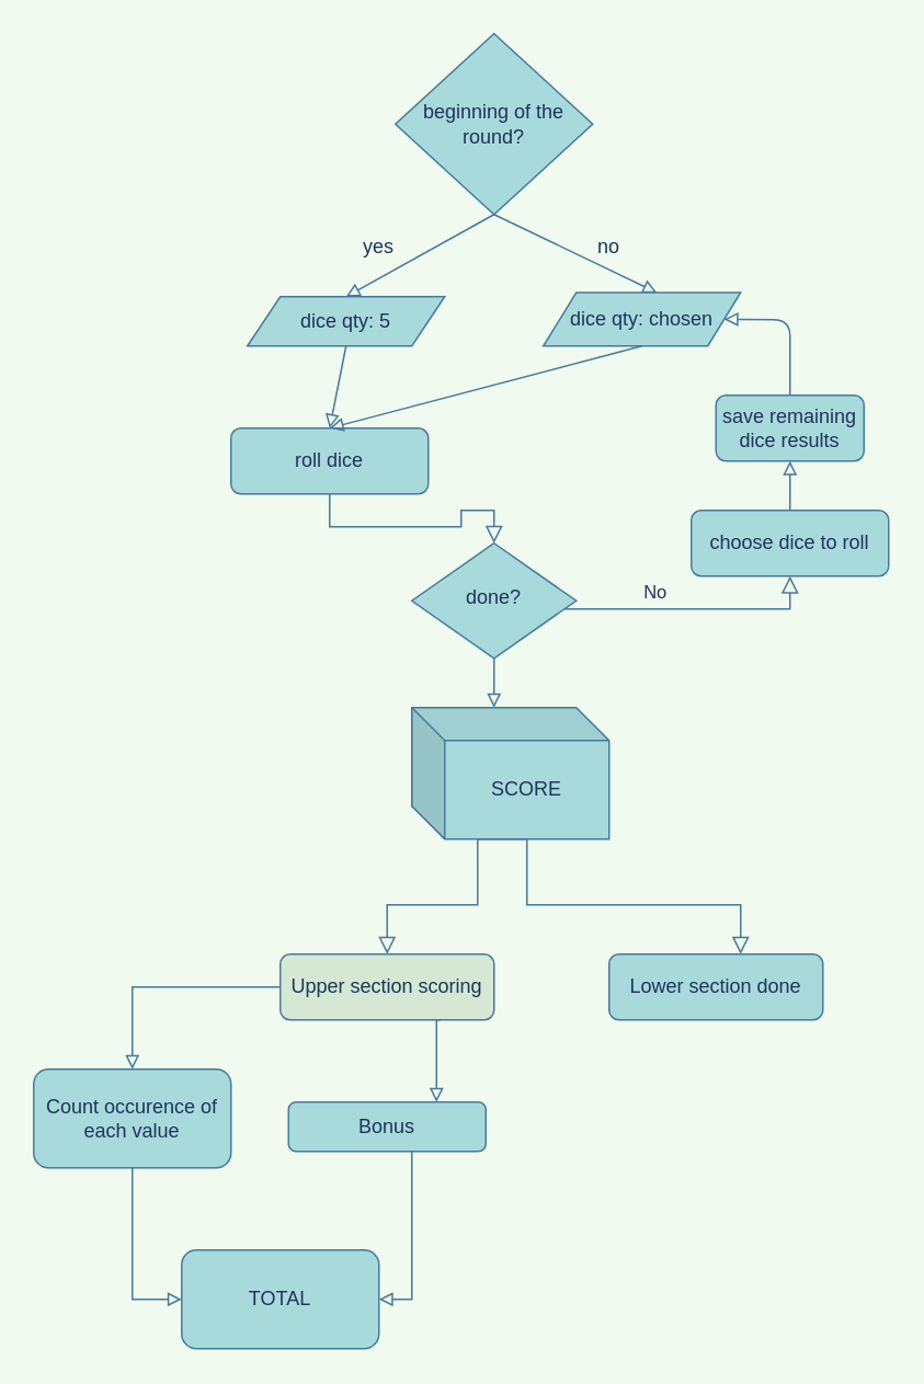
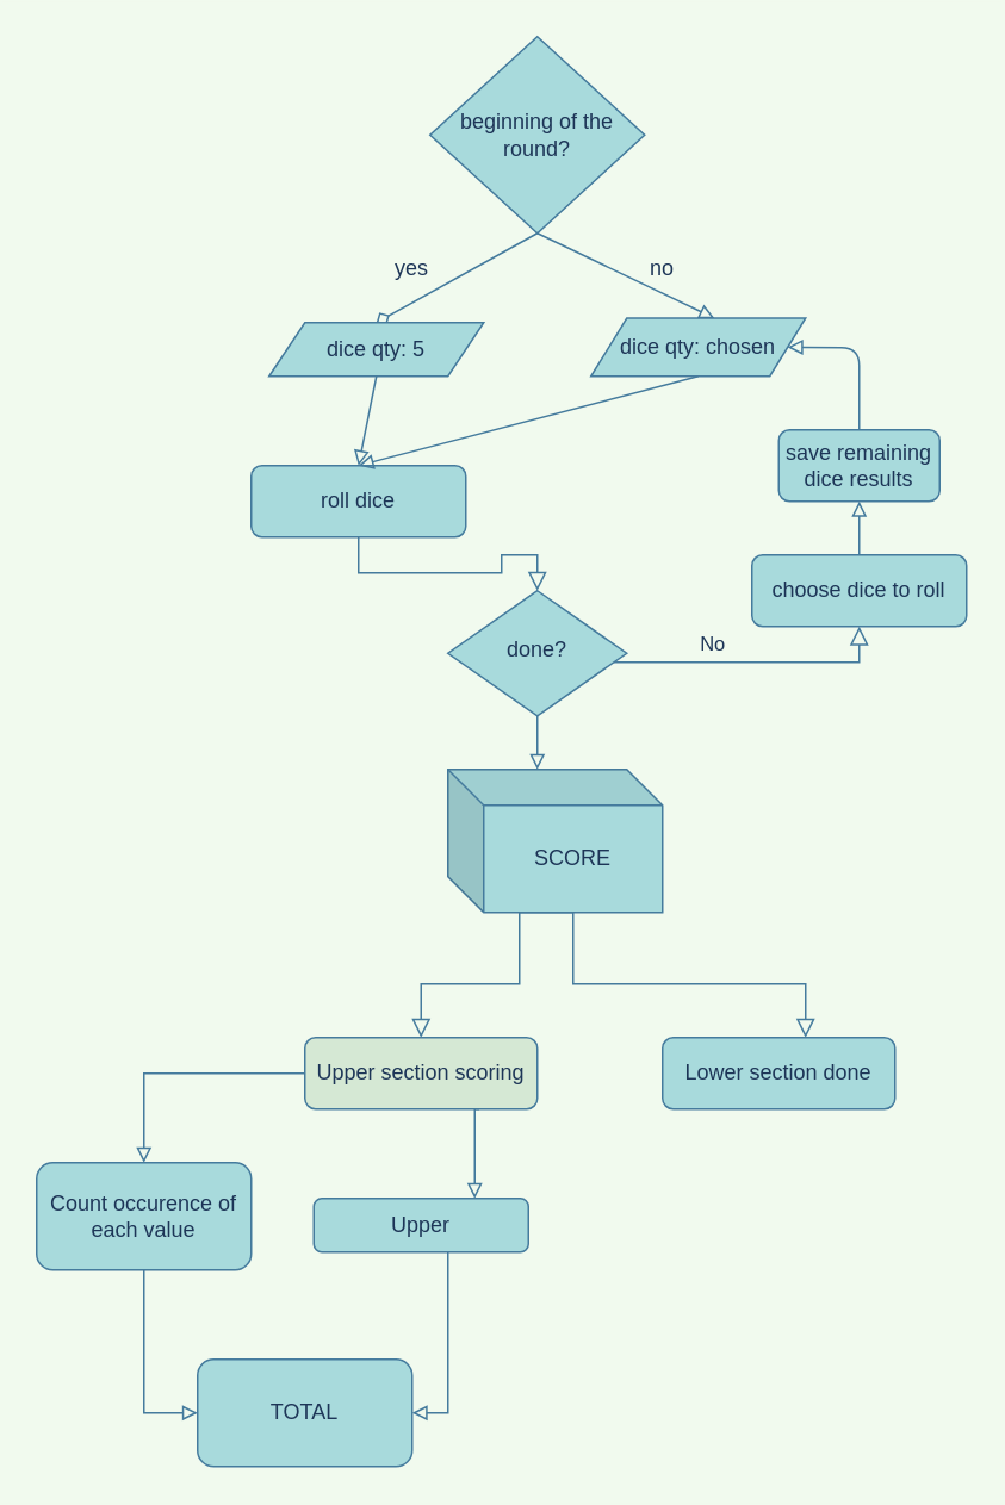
  <mxCell id="0" />
  <mxCell id="1" parent="0" />
  <mxCell id="2" value="" style="rounded=0;html=1;jettySize=auto;orthogonalLoop=1;fontSize=11;endArrow=block;endFill=0;endSize=8;strokeWidth=1;shadow=0;labelBackgroundColor=none;edgeStyle=orthogonalEdgeStyle;strokeColor=#457B9D;fontColor=#1D3557;" parent="1" source="3" target="5" edge="1"><mxGeometry relative="1" as="geometry" /></mxCell>
  <mxCell id="3" value="roll dice" style="rounded=1;whiteSpace=wrap;html=1;fontSize=12;glass=0;strokeWidth=1;shadow=0;fillColor=#A8DADC;strokeColor=#457B9D;fontColor=#1D3557;" parent="1" vertex="1"><mxGeometry x="140" y="260" width="120" height="40" as="geometry" /></mxCell>
  <mxCell id="4" value="No" style="edgeStyle=orthogonalEdgeStyle;rounded=0;html=1;jettySize=auto;orthogonalLoop=1;fontSize=11;endArrow=block;endFill=0;endSize=8;strokeWidth=1;shadow=0;labelBackgroundColor=none;entryX=0.5;entryY=1;entryDx=0;entryDy=0;strokeColor=#457B9D;fontColor=#1D3557;" parent="1" source="5" target="6" edge="1"><mxGeometry x="-0.298" y="10" relative="1" as="geometry"><mxPoint as="offset" /><mxPoint x="370" y="260" as="targetPoint" /><Array as="points"><mxPoint x="480" y="370" /></Array></mxGeometry></mxCell>
  <mxCell id="5" value="done?" style="rhombus;whiteSpace=wrap;html=1;shadow=0;fontFamily=Helvetica;fontSize=12;align=center;strokeWidth=1;spacing=6;spacingTop=-4;fillColor=#A8DADC;strokeColor=#457B9D;fontColor=#1D3557;" parent="1" vertex="1"><mxGeometry x="250" y="330" width="100" height="70" as="geometry" /></mxCell>
  <mxCell id="6" value="choose dice to roll" style="rounded=1;whiteSpace=wrap;html=1;fontSize=12;glass=0;strokeWidth=1;shadow=0;fillColor=#A8DADC;strokeColor=#457B9D;fontColor=#1D3557;" parent="1" vertex="1"><mxGeometry x="420" y="310" width="120" height="40" as="geometry" /></mxCell>
  <mxCell id="7" value="" style="rounded=0;html=1;jettySize=auto;orthogonalLoop=1;fontSize=11;endArrow=block;endFill=0;endSize=8;strokeWidth=1;shadow=0;labelBackgroundColor=none;edgeStyle=orthogonalEdgeStyle;exitX=0;exitY=0;exitDx=70;exitDy=80;exitPerimeter=0;strokeColor=#457B9D;fontColor=#1D3557;entryX=0.5;entryY=0;entryDx=0;entryDy=0;" parent="1" source="23" target="10" edge="1"><mxGeometry x="0.333" y="20" relative="1" as="geometry"><mxPoint as="offset" /><mxPoint x="185" y="510" as="sourcePoint" /><Array as="points"><mxPoint x="290" y="510" /><mxPoint x="290" y="550" /><mxPoint x="235" y="550" /></Array></mxGeometry></mxCell>
  <mxCell id="8" value="" style="edgeStyle=orthogonalEdgeStyle;rounded=0;orthogonalLoop=1;jettySize=auto;html=1;endArrow=block;endFill=0;strokeColor=#457B9D;fontColor=#1D3557;labelBackgroundColor=#F1FAEE;" edge="1" parent="1" source="10" target="28"><mxGeometry relative="1" as="geometry" /></mxCell>
  <mxCell id="9" value="" style="edgeStyle=orthogonalEdgeStyle;rounded=0;orthogonalLoop=1;jettySize=auto;html=1;endArrow=block;endFill=0;strokeColor=#457B9D;fontColor=#1D3557;labelBackgroundColor=#F1FAEE;exitX=0.75;exitY=1;exitDx=0;exitDy=0;entryX=0.75;entryY=0;entryDx=0;entryDy=0;" edge="1" parent="1" source="10" target="30"><mxGeometry relative="1" as="geometry"><Array as="points"><mxPoint x="265" y="620" /></Array></mxGeometry></mxCell>
  <mxCell id="10" value="Upper section scoring" style="rounded=1;whiteSpace=wrap;html=1;fontSize=12;glass=0;strokeWidth=1;shadow=0;fillColor=#d5e8d4;strokeColor=#457B9D;fontColor=#1D3557;" parent="1" vertex="1"><mxGeometry x="170" y="580" width="130" height="40" as="geometry" /></mxCell>
  <mxCell id="11" value="" style="endArrow=block;html=1;exitX=0.5;exitY=0;exitDx=0;exitDy=0;strokeColor=#457B9D;fontColor=#1D3557;endFill=0;labelBackgroundColor=#F1FAEE;" edge="1" parent="1" source="6" target="12"><mxGeometry width="50" height="50" relative="1" as="geometry"><mxPoint x="470" y="480" as="sourcePoint" /><mxPoint x="570" y="370" as="targetPoint" /><Array as="points" /></mxGeometry></mxCell>
  <mxCell id="12" value="save remaining dice results" style="rounded=1;whiteSpace=wrap;html=1;fillColor=#A8DADC;strokeColor=#457B9D;fontColor=#1D3557;" vertex="1" parent="1"><mxGeometry x="435" y="240" width="90" height="40" as="geometry" /></mxCell>
  <mxCell id="13" value="beginning of the round?" style="rhombus;whiteSpace=wrap;html=1;fillColor=#A8DADC;strokeColor=#457B9D;fontColor=#1D3557;" vertex="1" parent="1"><mxGeometry x="240" y="20" width="120" height="110" as="geometry" /></mxCell>
- <mxCell id="14" value="" style="endArrow=block;html=1;exitX=0.5;exitY=1;exitDx=0;exitDy=0;entryX=0.5;entryY=0;entryDx=0;entryDy=0;strokeColor=#457B9D;fontColor=#1D3557;endFill=0;labelBackgroundColor=#F1FAEE;" edge="1" parent="1" source="13" target="16"><mxGeometry width="50" height="50" relative="1" as="geometry"><mxPoint x="470" y="120" as="sourcePoint" /><mxPoint x="300" y="120" as="targetPoint" /></mxGeometry></mxCell>
+ <mxCell id="14" value="" style="endArrow=diamond;html=1;exitX=0.5;exitY=1;exitDx=0;exitDy=0;entryX=0.5;entryY=0;entryDx=0;entryDy=0;strokeColor=#457B9D;fontColor=#1D3557;endFill=0;labelBackgroundColor=#F1FAEE;" edge="1" parent="1" source="13" target="16"><mxGeometry width="50" height="50" relative="1" as="geometry"><mxPoint x="470" y="120" as="sourcePoint" /><mxPoint x="300" y="120" as="targetPoint" /></mxGeometry></mxCell>
  <mxCell id="15" value="yes" style="text;html=1;strokeColor=none;fillColor=none;align=center;verticalAlign=middle;whiteSpace=wrap;rounded=0;fontColor=#1D3557;" vertex="1" parent="1"><mxGeometry x="210" y="140" width="40" height="20" as="geometry" /></mxCell>
  <mxCell id="16" value="dice qty: 5" style="shape=parallelogram;perimeter=parallelogramPerimeter;whiteSpace=wrap;html=1;fixedSize=1;fillColor=#A8DADC;strokeColor=#457B9D;fontColor=#1D3557;" vertex="1" parent="1"><mxGeometry x="150" y="180" width="120" height="30" as="geometry" /></mxCell>
  <mxCell id="17" value="" style="endArrow=block;html=1;exitX=0.5;exitY=1;exitDx=0;exitDy=0;entryX=0.575;entryY=0;entryDx=0;entryDy=0;entryPerimeter=0;strokeColor=#457B9D;fontColor=#1D3557;endFill=0;labelBackgroundColor=#F1FAEE;" edge="1" parent="1" source="13" target="19"><mxGeometry width="50" height="50" relative="1" as="geometry"><mxPoint x="470" y="240" as="sourcePoint" /><mxPoint x="370" y="176" as="targetPoint" /><Array as="points" /></mxGeometry></mxCell>
  <mxCell id="18" value="" style="endArrow=block;html=1;entryX=0.5;entryY=0;entryDx=0;entryDy=0;exitX=0.5;exitY=1;exitDx=0;exitDy=0;strokeColor=#457B9D;fontColor=#1D3557;endFill=0;labelBackgroundColor=#F1FAEE;" edge="1" parent="1" source="16" target="3"><mxGeometry width="50" height="50" relative="1" as="geometry"><mxPoint x="300" y="162" as="sourcePoint" /><mxPoint x="520" y="140" as="targetPoint" /><Array as="points" /></mxGeometry></mxCell>
  <mxCell id="19" value="dice qty: chosen" style="shape=parallelogram;perimeter=parallelogramPerimeter;whiteSpace=wrap;html=1;fixedSize=1;fillColor=#A8DADC;strokeColor=#457B9D;fontColor=#1D3557;" vertex="1" parent="1"><mxGeometry x="330" y="177.5" width="120" height="32.5" as="geometry" /></mxCell>
  <mxCell id="20" value="" style="endArrow=block;html=1;exitX=0.5;exitY=0;exitDx=0;exitDy=0;entryX=1;entryY=0.5;entryDx=0;entryDy=0;strokeColor=#457B9D;fontColor=#1D3557;endFill=0;labelBackgroundColor=#F1FAEE;" edge="1" parent="1" source="12" target="19"><mxGeometry width="50" height="50" relative="1" as="geometry"><mxPoint x="470" y="190" as="sourcePoint" /><mxPoint x="520" y="140" as="targetPoint" /><Array as="points"><mxPoint x="480" y="194" /></Array></mxGeometry></mxCell>
  <mxCell id="21" value="" style="endArrow=block;html=1;exitX=0.5;exitY=1;exitDx=0;exitDy=0;entryX=0.5;entryY=0;entryDx=0;entryDy=0;strokeColor=#457B9D;fontColor=#1D3557;endFill=0;labelBackgroundColor=#F1FAEE;" edge="1" parent="1" source="19" target="3"><mxGeometry width="50" height="50" relative="1" as="geometry"><mxPoint x="470" y="190" as="sourcePoint" /><mxPoint x="520" y="140" as="targetPoint" /></mxGeometry></mxCell>
  <mxCell id="22" value="no" style="text;html=1;strokeColor=none;fillColor=none;align=center;verticalAlign=middle;whiteSpace=wrap;rounded=0;fontColor=#1D3557;" vertex="1" parent="1"><mxGeometry x="350" y="140" width="40" height="20" as="geometry" /></mxCell>
  <mxCell id="23" value="SCORE" style="shape=cube;whiteSpace=wrap;html=1;boundedLbl=1;backgroundOutline=1;darkOpacity=0.05;darkOpacity2=0.1;fillColor=#A8DADC;strokeColor=#457B9D;fontColor=#1D3557;" vertex="1" parent="1"><mxGeometry x="250" y="430" width="120" height="80" as="geometry" /></mxCell>
  <mxCell id="24" value="" style="endArrow=block;html=1;exitX=0.5;exitY=1;exitDx=0;exitDy=0;entryX=0;entryY=0;entryDx=50;entryDy=0;entryPerimeter=0;strokeColor=#457B9D;fontColor=#1D3557;endFill=0;labelBackgroundColor=#F1FAEE;" edge="1" parent="1" source="5" target="23"><mxGeometry width="50" height="50" relative="1" as="geometry"><mxPoint x="470" y="370" as="sourcePoint" /><mxPoint x="520" y="320" as="targetPoint" /></mxGeometry></mxCell>
  <mxCell id="25" value="" style="rounded=0;html=1;jettySize=auto;orthogonalLoop=1;fontSize=11;endArrow=block;endFill=0;endSize=8;strokeWidth=1;shadow=0;labelBackgroundColor=none;edgeStyle=orthogonalEdgeStyle;exitX=0;exitY=0;exitDx=70;exitDy=80;exitPerimeter=0;strokeColor=#457B9D;fontColor=#1D3557;" edge="1" target="26" parent="1" source="23"><mxGeometry x="0.333" y="20" relative="1" as="geometry"><mxPoint as="offset" /><mxPoint x="400" y="510" as="sourcePoint" /><Array as="points"><mxPoint x="320" y="550" /><mxPoint x="450" y="550" /></Array></mxGeometry></mxCell>
  <mxCell id="26" value="Lower section done" style="rounded=1;whiteSpace=wrap;html=1;fontSize=12;glass=0;strokeWidth=1;shadow=0;fillColor=#A8DADC;strokeColor=#457B9D;fontColor=#1D3557;" vertex="1" parent="1"><mxGeometry x="370" y="580" width="130" height="40" as="geometry" /></mxCell>
  <mxCell id="27" style="edgeStyle=orthogonalEdgeStyle;rounded=0;orthogonalLoop=1;jettySize=auto;html=1;exitX=0.5;exitY=1;exitDx=0;exitDy=0;entryX=0;entryY=0.5;entryDx=0;entryDy=0;endArrow=block;endFill=0;strokeColor=#457B9D;fontColor=#1D3557;labelBackgroundColor=#F1FAEE;" edge="1" parent="1" source="28" target="31"><mxGeometry relative="1" as="geometry" /></mxCell>
  <mxCell id="28" value="Count occurence of each value" style="whiteSpace=wrap;html=1;rounded=1;shadow=0;strokeWidth=1;glass=0;fillColor=#A8DADC;strokeColor=#457B9D;fontColor=#1D3557;" vertex="1" parent="1"><mxGeometry x="20" y="650" width="120" height="60" as="geometry" /></mxCell>
  <mxCell id="29" value="" style="edgeStyle=orthogonalEdgeStyle;rounded=0;orthogonalLoop=1;jettySize=auto;html=1;endArrow=block;endFill=0;strokeColor=#457B9D;fontColor=#1D3557;labelBackgroundColor=#F1FAEE;entryX=1;entryY=0.5;entryDx=0;entryDy=0;" edge="1" parent="1" source="30" target="31"><mxGeometry relative="1" as="geometry"><Array as="points"><mxPoint x="250" y="790" /></Array></mxGeometry></mxCell>
- <mxCell id="30" value="Bonus" style="whiteSpace=wrap;html=1;rounded=1;shadow=0;strokeWidth=1;glass=0;fillColor=#A8DADC;strokeColor=#457B9D;fontColor=#1D3557;" vertex="1" parent="1"><mxGeometry x="175" y="670" width="120" height="30" as="geometry" /></mxCell>
+ <mxCell id="30" value="Upper" style="whiteSpace=wrap;html=1;rounded=1;shadow=0;strokeWidth=1;glass=0;fillColor=#A8DADC;strokeColor=#457B9D;fontColor=#1D3557;" vertex="1" parent="1"><mxGeometry x="175" y="670" width="120" height="30" as="geometry" /></mxCell>
  <mxCell id="31" value="TOTAL" style="whiteSpace=wrap;html=1;rounded=1;shadow=0;strokeWidth=1;glass=0;fillColor=#A8DADC;strokeColor=#457B9D;fontColor=#1D3557;" vertex="1" parent="1"><mxGeometry x="110" y="760" width="120" height="60" as="geometry" /></mxCell>
